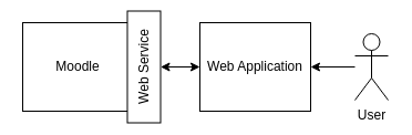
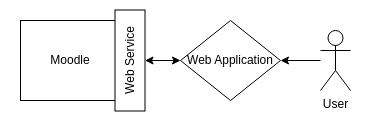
  <mxCell id="0" />
  <mxCell id="1" parent="0" />
  <mxCell id="2" value="&lt;div&gt;Moodle&lt;/div&gt;" style="rounded=0;whiteSpace=wrap;html=1;" parent="1" vertex="1"><mxGeometry x="20" y="20" width="100" height="80" as="geometry" /></mxCell>
  <mxCell id="3" style="edgeStyle=orthogonalEdgeStyle;rounded=0;orthogonalLoop=1;jettySize=auto;html=1;startArrow=classic;startFill=1;" parent="1" source="4" target="5" edge="1"><mxGeometry relative="1" as="geometry" /></mxCell>
- <mxCell id="4" value="Web Application" style="rounded=0;whiteSpace=wrap;html=1;" parent="1" vertex="1"><mxGeometry x="180" y="20" width="100" height="80" as="geometry" /></mxCell>
+ <mxCell id="4" value="Web Application" style="rhombus;whiteSpace=wrap;html=1;" parent="1" vertex="1"><mxGeometry x="180" y="20" width="100" height="80" as="geometry" /></mxCell>
  <mxCell id="5" value="Web Service" style="rounded=0;whiteSpace=wrap;html=1;rotation=-90;" parent="1" vertex="1"><mxGeometry x="79" y="45" width="101" height="30" as="geometry" /></mxCell>
  <mxCell id="6" style="edgeStyle=orthogonalEdgeStyle;rounded=0;orthogonalLoop=1;jettySize=auto;html=1;" edge="1" parent="1" source="7" target="4"><mxGeometry relative="1" as="geometry" /></mxCell>
  <mxCell id="7" value="User" style="shape=umlActor;verticalLabelPosition=bottom;verticalAlign=top;html=1;outlineConnect=0;" vertex="1" parent="1"><mxGeometry x="320" y="30" width="30" height="60" as="geometry" /></mxCell>
